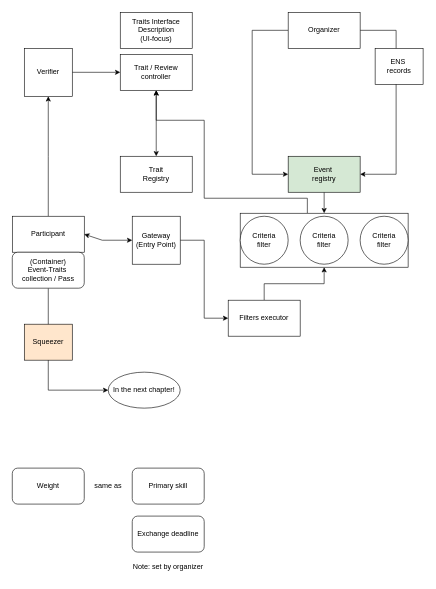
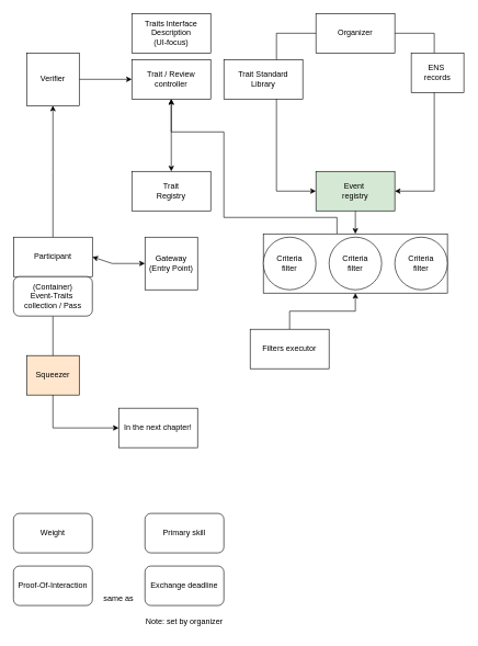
  <mxCell id="0" />
  <mxCell id="1" parent="0" />
  <mxCell id="2" style="edgeStyle=orthogonalEdgeStyle;rounded=0;orthogonalLoop=1;jettySize=auto;html=1;exitX=0.5;exitY=0;exitDx=0;exitDy=0;" edge="1" parent="1" source="3"><mxGeometry relative="1" as="geometry"><mxPoint x="80" y="160" as="targetPoint" /></mxGeometry></mxCell>
  <mxCell id="3" value="Participant" style="rounded=0;whiteSpace=wrap;html=1;" vertex="1" parent="1"><mxGeometry x="20" y="360" width="120" height="60" as="geometry" /></mxCell>
  <mxCell id="4" style="edgeStyle=orthogonalEdgeStyle;rounded=0;orthogonalLoop=1;jettySize=auto;html=1;exitX=0.5;exitY=1;exitDx=0;exitDy=0;entryX=0;entryY=0.5;entryDx=0;entryDy=0;" edge="1" parent="1" source="5" target="35"><mxGeometry relative="1" as="geometry" /></mxCell>
  <mxCell id="5" value="&lt;div&gt;(Container)&lt;br&gt;Event-Traits&amp;nbsp;&lt;/div&gt;&lt;div&gt;collection / Pass&lt;br&gt;&lt;/div&gt;" style="rounded=1;whiteSpace=wrap;html=1;" vertex="1" parent="1"><mxGeometry x="20" y="420" width="120" height="60" as="geometry" /></mxCell>
  <mxCell id="6" value="Weight" style="rounded=1;whiteSpace=wrap;html=1;" vertex="1" parent="1"><mxGeometry x="20" y="780" width="120" height="60" as="geometry" /></mxCell>
+ <mxCell id="7" value="Proof-Of-Interaction" style="rounded=1;whiteSpace=wrap;html=1;" vertex="1" parent="1"><mxGeometry x="20" y="860" width="120" height="60" as="geometry" /></mxCell>
  <mxCell id="8" style="edgeStyle=orthogonalEdgeStyle;rounded=0;orthogonalLoop=1;jettySize=auto;html=1;exitX=0.5;exitY=1;exitDx=0;exitDy=0;entryX=0.5;entryY=0;entryDx=0;entryDy=0;" edge="1" parent="1" source="9" target="27"><mxGeometry relative="1" as="geometry" /></mxCell>
  <mxCell id="9" value="&lt;div&gt;Event&amp;nbsp;&lt;/div&gt;&lt;div&gt;registry&lt;/div&gt;" style="rounded=0;whiteSpace=wrap;html=1;fillColor=#d5e8d4;" vertex="1" parent="1"><mxGeometry x="480" y="260" width="120" height="60" as="geometry" /></mxCell>
  <mxCell id="10" value="Traits Interface Description &lt;br&gt;(UI-focus)" style="rounded=0;whiteSpace=wrap;html=1;" vertex="1" parent="1"><mxGeometry x="200" y="20" width="120" height="60" as="geometry" /></mxCell>
  <mxCell id="11" value="Trait / Review&lt;br&gt;controller" style="rounded=0;whiteSpace=wrap;html=1;" vertex="1" parent="1"><mxGeometry x="200" y="90" width="120" height="60" as="geometry" /></mxCell>
  <mxCell id="12" style="edgeStyle=orthogonalEdgeStyle;rounded=0;orthogonalLoop=1;jettySize=auto;html=1;entryX=0.5;entryY=1;entryDx=0;entryDy=0;" edge="1" parent="1" source="27" target="11"><mxGeometry relative="1" as="geometry"><mxPoint x="512" y="350" as="sourcePoint" /><Array as="points"><mxPoint x="512" y="330" /><mxPoint x="340" y="330" /><mxPoint x="340" y="200" /><mxPoint x="260" y="200" /></Array></mxGeometry></mxCell>
  <mxCell id="13" style="edgeStyle=orthogonalEdgeStyle;rounded=0;orthogonalLoop=1;jettySize=auto;html=1;exitX=1;exitY=0.5;exitDx=0;exitDy=0;entryX=1;entryY=0.5;entryDx=0;entryDy=0;" edge="1" parent="1" source="17" target="9"><mxGeometry relative="1" as="geometry"><mxPoint x="450" y="50" as="sourcePoint" /><mxPoint x="550" y="260" as="targetPoint" /><Array as="points"><mxPoint x="660" y="50" /><mxPoint x="660" y="290" /><mxPoint x="600" y="290" /></Array></mxGeometry></mxCell>
  <mxCell id="14" value="&lt;div&gt;ENS&amp;nbsp;&lt;/div&gt;&lt;div&gt;records&lt;/div&gt;" style="rounded=0;whiteSpace=wrap;html=1;" vertex="1" parent="1"><mxGeometry x="625" y="80" width="80" height="60" as="geometry" /></mxCell>
  <mxCell id="15" style="edgeStyle=orthogonalEdgeStyle;rounded=0;orthogonalLoop=1;jettySize=auto;html=1;exitX=0;exitY=0.5;exitDx=0;exitDy=0;entryX=0;entryY=0.5;entryDx=0;entryDy=0;" edge="1" parent="1" source="17" target="9"><mxGeometry relative="1" as="geometry"><mxPoint x="425" y="50" as="sourcePoint" /><mxPoint x="455" y="290" as="targetPoint" /><Array as="points"><mxPoint x="420" y="50" /><mxPoint x="420" y="290" /></Array></mxGeometry></mxCell>
+ <mxCell id="16" value="Trait Standard &lt;br&gt;Library" style="rounded=0;whiteSpace=wrap;html=1;" vertex="1" parent="1"><mxGeometry x="340" y="90" width="120" height="60" as="geometry" /></mxCell>
  <mxCell id="17" value="Organizer" style="rounded=0;whiteSpace=wrap;html=1;" vertex="1" parent="1"><mxGeometry x="480" y="20" width="120" height="60" as="geometry" /></mxCell>
- <mxCell id="18" style="edgeStyle=orthogonalEdgeStyle;rounded=0;orthogonalLoop=1;jettySize=auto;html=1;exitX=1;exitY=0.5;exitDx=0;exitDy=0;entryX=0;entryY=0.5;entryDx=0;entryDy=0;" edge="1" parent="1" source="19" target="34"><mxGeometry relative="1" as="geometry" /></mxCell>
  <mxCell id="19" value="Gateway&lt;br&gt;(Entry Point)" style="rounded=0;whiteSpace=wrap;html=1;" vertex="1" parent="1"><mxGeometry x="220" y="360" width="80" height="80" as="geometry" /></mxCell>
  <mxCell id="20" value="" style="endArrow=classic;startArrow=classic;html=1;rounded=0;entryX=0;entryY=0.5;entryDx=0;entryDy=0;" edge="1" parent="1" target="19"><mxGeometry width="50" height="50" relative="1" as="geometry"><mxPoint x="140" y="390" as="sourcePoint" /><mxPoint x="190" y="340" as="targetPoint" /><Array as="points"><mxPoint x="170" y="400" /></Array></mxGeometry></mxCell>
  <mxCell id="21" style="edgeStyle=orthogonalEdgeStyle;rounded=0;orthogonalLoop=1;jettySize=auto;html=1;exitX=1;exitY=0.5;exitDx=0;exitDy=0;entryX=0;entryY=0.5;entryDx=0;entryDy=0;" edge="1" parent="1" source="22" target="11"><mxGeometry relative="1" as="geometry" /></mxCell>
  <mxCell id="22" value="Verifier" style="rounded=0;whiteSpace=wrap;html=1;" vertex="1" parent="1"><mxGeometry x="40" y="80" width="80" height="80" as="geometry" /></mxCell>
  <mxCell id="23" value="Primary skill" style="rounded=1;whiteSpace=wrap;html=1;" vertex="1" parent="1"><mxGeometry x="220" y="780" width="120" height="60" as="geometry" /></mxCell>
- <mxCell id="24" value="same as" style="text;html=1;strokeColor=none;fillColor=none;align=center;verticalAlign=middle;whiteSpace=wrap;rounded=0;" vertex="1" parent="1"><mxGeometry x="150" y="795" width="60" height="30" as="geometry" /></mxCell>
+ <mxCell id="24" value="same as" style="text;html=1;strokeColor=none;fillColor=none;align=center;verticalAlign=middle;whiteSpace=wrap;rounded=0;" vertex="1" parent="1"><mxGeometry x="150" y="895" width="60" height="30" as="geometry" /></mxCell>
  <mxCell id="25" value="Trait &lt;br&gt;Registry" style="rounded=0;whiteSpace=wrap;html=1;" vertex="1" parent="1"><mxGeometry x="200" y="260" width="120" height="60" as="geometry" /></mxCell>
  <mxCell id="26" value="Exchange deadline" style="rounded=1;whiteSpace=wrap;html=1;" vertex="1" parent="1"><mxGeometry x="220" y="860" width="120" height="60" as="geometry" /></mxCell>
  <mxCell id="27" value="" style="rounded=0;whiteSpace=wrap;html=1;" vertex="1" parent="1"><mxGeometry x="400" y="355" width="280" height="90" as="geometry" /></mxCell>
  <mxCell id="28" value="Note: set by organizer" style="text;html=1;strokeColor=none;fillColor=none;align=center;verticalAlign=middle;whiteSpace=wrap;rounded=0;" vertex="1" parent="1"><mxGeometry x="220" y="930" width="120" height="30" as="geometry" /></mxCell>
  <mxCell id="29" value="" style="endArrow=classic;startArrow=classic;html=1;rounded=0;exitX=0.5;exitY=0;exitDx=0;exitDy=0;entryX=0.5;entryY=1;entryDx=0;entryDy=0;" edge="1" parent="1" source="25" target="11"><mxGeometry width="50" height="50" relative="1" as="geometry"><mxPoint x="220" y="200" as="sourcePoint" /><mxPoint x="270" y="150" as="targetPoint" /></mxGeometry></mxCell>
  <mxCell id="30" value="Criteria &lt;br&gt;filter" style="ellipse;whiteSpace=wrap;html=1;aspect=fixed;" vertex="1" parent="1"><mxGeometry x="600" y="360" width="80" height="80" as="geometry" /></mxCell>
  <mxCell id="31" value="Criteria &lt;br&gt;filter" style="ellipse;whiteSpace=wrap;html=1;aspect=fixed;" vertex="1" parent="1"><mxGeometry x="400" y="360" width="80" height="80" as="geometry" /></mxCell>
  <mxCell id="32" value="Criteria &lt;br&gt;filter" style="ellipse;whiteSpace=wrap;html=1;aspect=fixed;" vertex="1" parent="1"><mxGeometry x="500" y="360" width="80" height="80" as="geometry" /></mxCell>
  <mxCell id="33" style="edgeStyle=orthogonalEdgeStyle;rounded=0;orthogonalLoop=1;jettySize=auto;html=1;exitX=0.5;exitY=0;exitDx=0;exitDy=0;entryX=0.5;entryY=1;entryDx=0;entryDy=0;" edge="1" parent="1" source="34" target="27"><mxGeometry relative="1" as="geometry" /></mxCell>
  <mxCell id="34" value="Filters executor" style="rounded=0;whiteSpace=wrap;html=1;" vertex="1" parent="1"><mxGeometry x="380" y="500" width="120" height="60" as="geometry" /></mxCell>
- <mxCell id="35" value="In the next chapter!" style="ellipse;whiteSpace=wrap;html=1;" vertex="1" parent="1"><mxGeometry x="180" y="620" width="120" height="60" as="geometry" /></mxCell>
+ <mxCell id="35" value="In the next chapter!" style="rounded=0;whiteSpace=wrap;html=1;" vertex="1" parent="1"><mxGeometry x="180" y="620" width="120" height="60" as="geometry" /></mxCell>
  <mxCell id="36" value="Squeezer" style="rounded=0;whiteSpace=wrap;html=1;fillColor=#ffe6cc;" vertex="1" parent="1"><mxGeometry x="40" y="540" width="80" height="60" as="geometry" /></mxCell>
